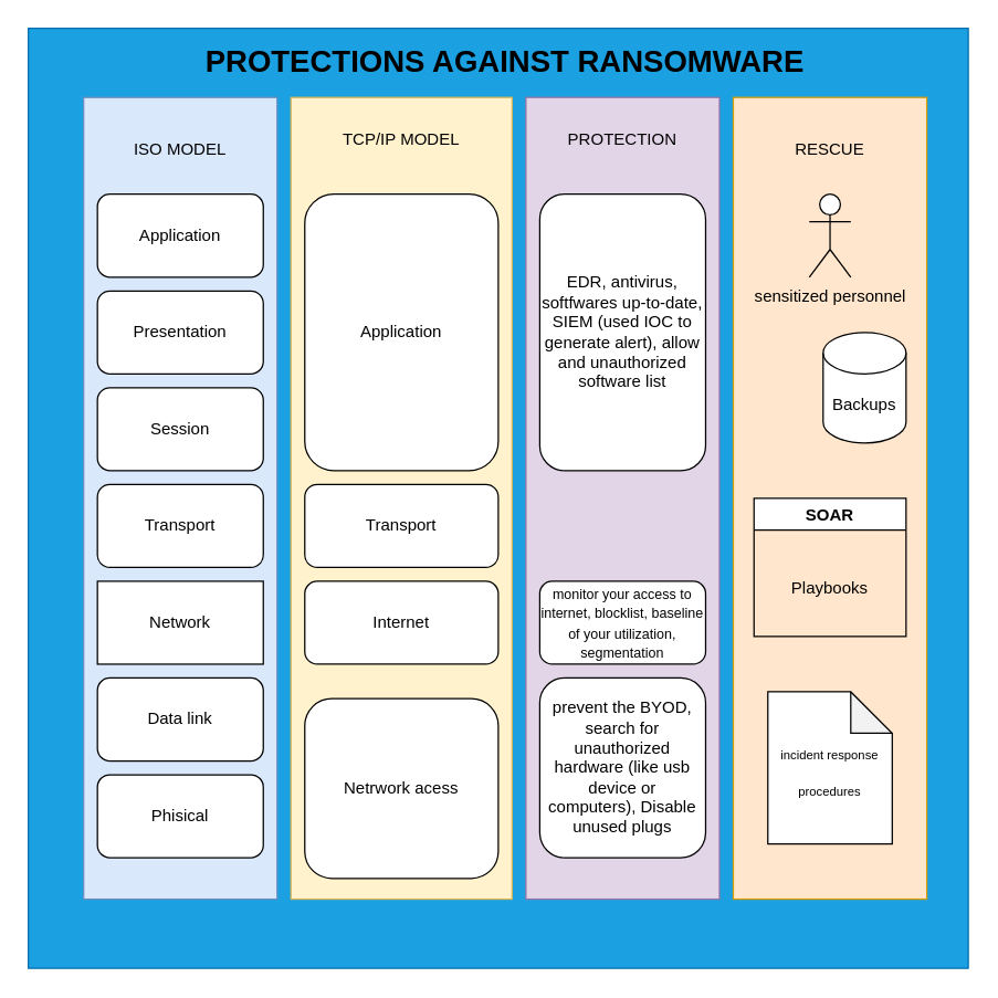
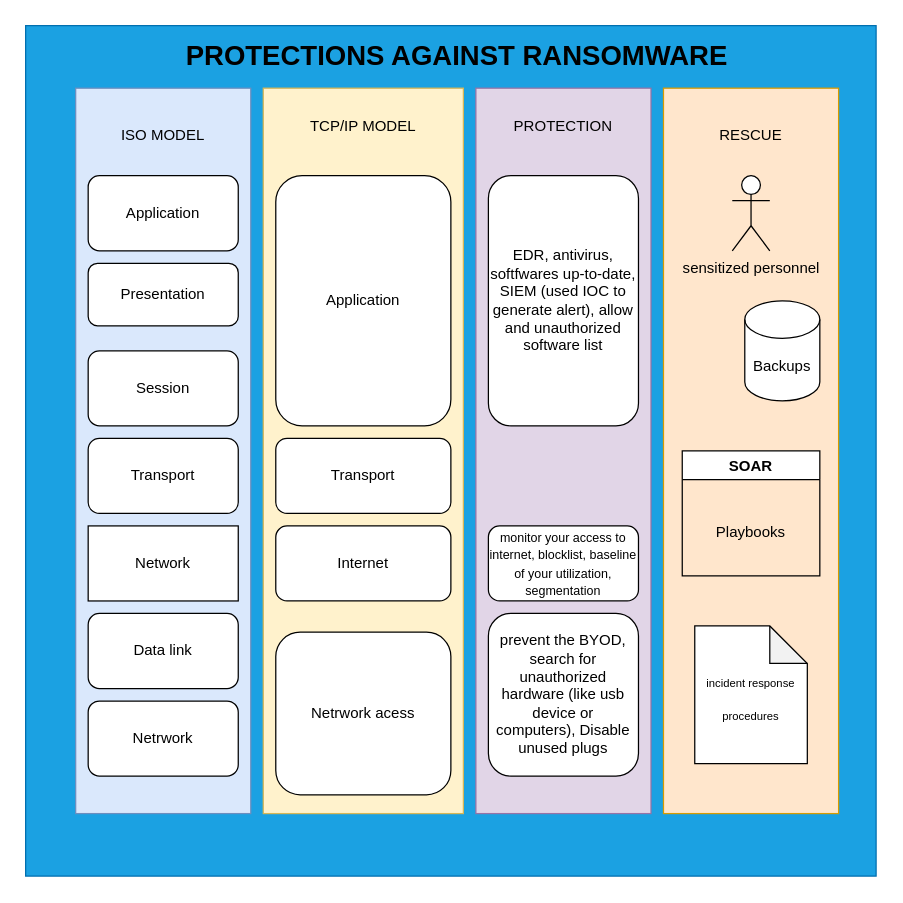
  <mxCell id="0" />
  <mxCell id="1" parent="0" />
  <mxCell id="2" value="" style="whiteSpace=wrap;html=1;aspect=fixed;fillColor=#1ba1e2;fontColor=#ffffff;strokeColor=#006EAF;" parent="1" vertex="1"><mxGeometry x="20" y="20" width="680" height="680" as="geometry" /></mxCell>
  <mxCell id="3" value="PROTECTION&lt;br&gt;&lt;br&gt;&lt;br&gt;&lt;br&gt;&lt;br&gt;&lt;br&gt;&lt;br&gt;&lt;br&gt;&lt;br&gt;&lt;br&gt;&lt;br&gt;&lt;br&gt;&lt;br&gt;&lt;br&gt;&lt;br&gt;&lt;br&gt;&lt;br&gt;&lt;br&gt;&lt;br&gt;&lt;br&gt;&lt;br&gt;&lt;br&gt;&lt;br&gt;&lt;br&gt;&lt;br&gt;&lt;br&gt;&lt;br&gt;&lt;br&gt;&lt;br&gt;&lt;br&gt;&lt;br&gt;&lt;br&gt;&lt;br&gt;&lt;br&gt;&lt;br&gt;&lt;br&gt;&lt;br&gt;" style="rounded=0;whiteSpace=wrap;html=1;fillColor=#e1d5e7;strokeColor=#9673a6;" parent="1" vertex="1"><mxGeometry x="380" y="70" width="140" height="580" as="geometry" /></mxCell>
  <mxCell id="4" value="TCP/IP MODEL&lt;br&gt;&lt;br&gt;&lt;br&gt;&lt;br&gt;&lt;br&gt;&lt;br&gt;&lt;br&gt;&lt;br&gt;&lt;br&gt;&lt;br&gt;&lt;br&gt;&lt;br&gt;&lt;br&gt;&lt;br&gt;&lt;br&gt;&lt;br&gt;&lt;br&gt;&lt;br&gt;&lt;br&gt;&lt;br&gt;&lt;br&gt;&lt;br&gt;&lt;br&gt;&lt;br&gt;&lt;br&gt;&lt;br&gt;&lt;br&gt;&lt;br&gt;&lt;br&gt;&lt;br&gt;&lt;br&gt;&lt;br&gt;&lt;br&gt;&lt;br&gt;&lt;br&gt;&lt;br&gt;&lt;br&gt;" style="rounded=0;whiteSpace=wrap;html=1;fillColor=#fff2cc;strokeColor=#d6b656;" parent="1" vertex="1"><mxGeometry x="210" y="70" width="160" height="580" as="geometry" /></mxCell>
  <mxCell id="5" value="ISO MODEL&lt;br&gt;&lt;br&gt;&lt;br&gt;&lt;br&gt;&lt;br&gt;&lt;br&gt;&lt;br&gt;&lt;br&gt;&lt;br&gt;&lt;br&gt;&lt;br&gt;&lt;br&gt;&lt;br&gt;&lt;br&gt;&lt;br&gt;&lt;br&gt;&lt;br&gt;&lt;br&gt;&lt;br&gt;&lt;br&gt;&lt;br&gt;&lt;br&gt;&lt;br&gt;&lt;br&gt;&lt;br&gt;&lt;br&gt;&lt;br&gt;&lt;br&gt;&lt;br&gt;&lt;br&gt;&lt;br&gt;&lt;br&gt;&lt;br&gt;&lt;br&gt;&lt;br&gt;&lt;br&gt;" style="rounded=0;whiteSpace=wrap;html=1;fillColor=#dae8fc;strokeColor=#6c8ebf;" parent="1" vertex="1"><mxGeometry x="60" y="70" width="140" height="580" as="geometry" /></mxCell>
- <mxCell id="6" value="Presentation" style="rounded=1;whiteSpace=wrap;html=1;" parent="1" vertex="1"><mxGeometry x="70" y="210" width="120" height="60" as="geometry" /></mxCell>
+ <mxCell id="6" value="Presentation" style="rounded=1;whiteSpace=wrap;html=1;" parent="1" vertex="1"><mxGeometry x="70" y="210" width="120" height="50" as="geometry" /></mxCell>
  <mxCell id="7" value="Session" style="rounded=1;whiteSpace=wrap;html=1;" parent="1" vertex="1"><mxGeometry x="70" y="280" width="120" height="60" as="geometry" /></mxCell>
  <mxCell id="8" value="Netrwork acess" style="rounded=1;whiteSpace=wrap;html=1;" parent="1" vertex="1"><mxGeometry x="220" y="505" width="140" height="130" as="geometry" /></mxCell>
  <mxCell id="9" value="Application" style="rounded=1;whiteSpace=wrap;html=1;" parent="1" vertex="1"><mxGeometry x="70" y="140" width="120" height="60" as="geometry" /></mxCell>
  <mxCell id="10" value="Transport" style="rounded=1;whiteSpace=wrap;html=1;" parent="1" vertex="1"><mxGeometry x="220" y="350" width="140" height="60" as="geometry" /></mxCell>
  <mxCell id="11" value="Internet" style="rounded=1;whiteSpace=wrap;html=1;" parent="1" vertex="1"><mxGeometry x="220" y="420" width="140" height="60" as="geometry" /></mxCell>
- <mxCell id="12" value="Phisical" style="rounded=1;whiteSpace=wrap;html=1;" parent="1" vertex="1"><mxGeometry x="70" y="560" width="120" height="60" as="geometry" /></mxCell>
+ <mxCell id="12" value="Netrwork" style="rounded=1;whiteSpace=wrap;html=1;" parent="1" vertex="1"><mxGeometry x="70" y="560" width="120" height="60" as="geometry" /></mxCell>
  <mxCell id="13" value="Data link" style="rounded=1;whiteSpace=wrap;html=1;" parent="1" vertex="1"><mxGeometry x="70" y="490" width="120" height="60" as="geometry" /></mxCell>
  <mxCell id="14" value="Transport" style="rounded=1;whiteSpace=wrap;html=1;" parent="1" vertex="1"><mxGeometry x="70" y="350" width="120" height="60" as="geometry" /></mxCell>
  <mxCell id="15" value="Network" style="whiteSpace=wrap;html=1;rounded=0;" parent="1" vertex="1"><mxGeometry x="70" y="420" width="120" height="60" as="geometry" /></mxCell>
  <mxCell id="16" value="Application" style="rounded=1;whiteSpace=wrap;html=1;" parent="1" vertex="1"><mxGeometry x="220" y="140" width="140" height="200" as="geometry" /></mxCell>
  <mxCell id="17" value="EDR, antivirus, softfwares up-to-date, SIEM (used IOC to generate alert), allow and unauthorized software list" style="rounded=1;whiteSpace=wrap;html=1;" parent="1" vertex="1"><mxGeometry x="390" y="140" width="120" height="200" as="geometry" /></mxCell>
  <mxCell id="18" value="&lt;font style=&quot;font-size: 10px&quot;&gt;monitor your access to internet, blocklist, baseline of your utilization, segmentation&lt;/font&gt;" style="rounded=1;whiteSpace=wrap;html=1;" parent="1" vertex="1"><mxGeometry x="390" y="420" width="120" height="60" as="geometry" /></mxCell>
  <mxCell id="19" value="prevent the BYOD, search for unauthorized hardware (like usb device or computers),&amp;nbsp;Disable unused plugs" style="rounded=1;whiteSpace=wrap;html=1;" parent="1" vertex="1"><mxGeometry x="390" y="490" width="120" height="130" as="geometry" /></mxCell>
  <mxCell id="20" value="RESCUE&lt;br&gt;&lt;br&gt;&lt;br&gt;&lt;br&gt;&lt;br&gt;&lt;br&gt;&lt;br&gt;&lt;br&gt;&lt;br&gt;&lt;br&gt;&lt;br&gt;&lt;br&gt;&lt;br&gt;&lt;br&gt;&lt;br&gt;&lt;br&gt;&lt;br&gt;&lt;br&gt;&lt;br&gt;&lt;br&gt;&lt;br&gt;&lt;br&gt;Playbooks&lt;br&gt;&lt;br&gt;&lt;br&gt;&lt;br&gt;&lt;br&gt;&lt;br&gt;&lt;br&gt;&lt;br&gt;&lt;br&gt;&lt;br&gt;&lt;br&gt;&lt;br&gt;&lt;br&gt;&lt;br&gt;" style="rounded=0;whiteSpace=wrap;html=1;fillColor=#ffe6cc;strokeColor=#d79b00;" parent="1" vertex="1"><mxGeometry x="530" y="70" width="140" height="580" as="geometry" /></mxCell>
  <mxCell id="21" value="sensitized personnel" style="shape=umlActor;verticalLabelPosition=bottom;verticalAlign=top;html=1;outlineConnect=0;" parent="1" vertex="1"><mxGeometry x="585" y="140" width="30" height="60" as="geometry" /></mxCell>
  <mxCell id="22" value="Backups" style="shape=cylinder3;whiteSpace=wrap;html=1;boundedLbl=1;backgroundOutline=1;size=15;" parent="1" vertex="1"><mxGeometry x="595" y="240" width="60" height="80" as="geometry" /></mxCell>
  <mxCell id="23" value="SOAR" style="swimlane;" parent="1" vertex="1"><mxGeometry x="545" y="360" width="110" height="100" as="geometry" /></mxCell>
  <mxCell id="24" value="&lt;b&gt;&lt;font style=&quot;font-size: 22px&quot;&gt;PROTECTIONS AGAINST RANSOMWARE&lt;/font&gt;&lt;/b&gt;" style="text;html=1;strokeColor=none;fillColor=none;align=center;verticalAlign=middle;whiteSpace=wrap;rounded=0;" parent="1" vertex="1"><mxGeometry x="60" y="30" width="610" height="30" as="geometry" /></mxCell>
  <mxCell id="25" value="&lt;font style=&quot;font-size: 9px&quot;&gt;incident response procedures&lt;/font&gt;" style="shape=note;whiteSpace=wrap;html=1;backgroundOutline=1;darkOpacity=0.05;fontSize=22;" parent="1" vertex="1"><mxGeometry x="555" y="500" width="90" height="110" as="geometry" /></mxCell>
